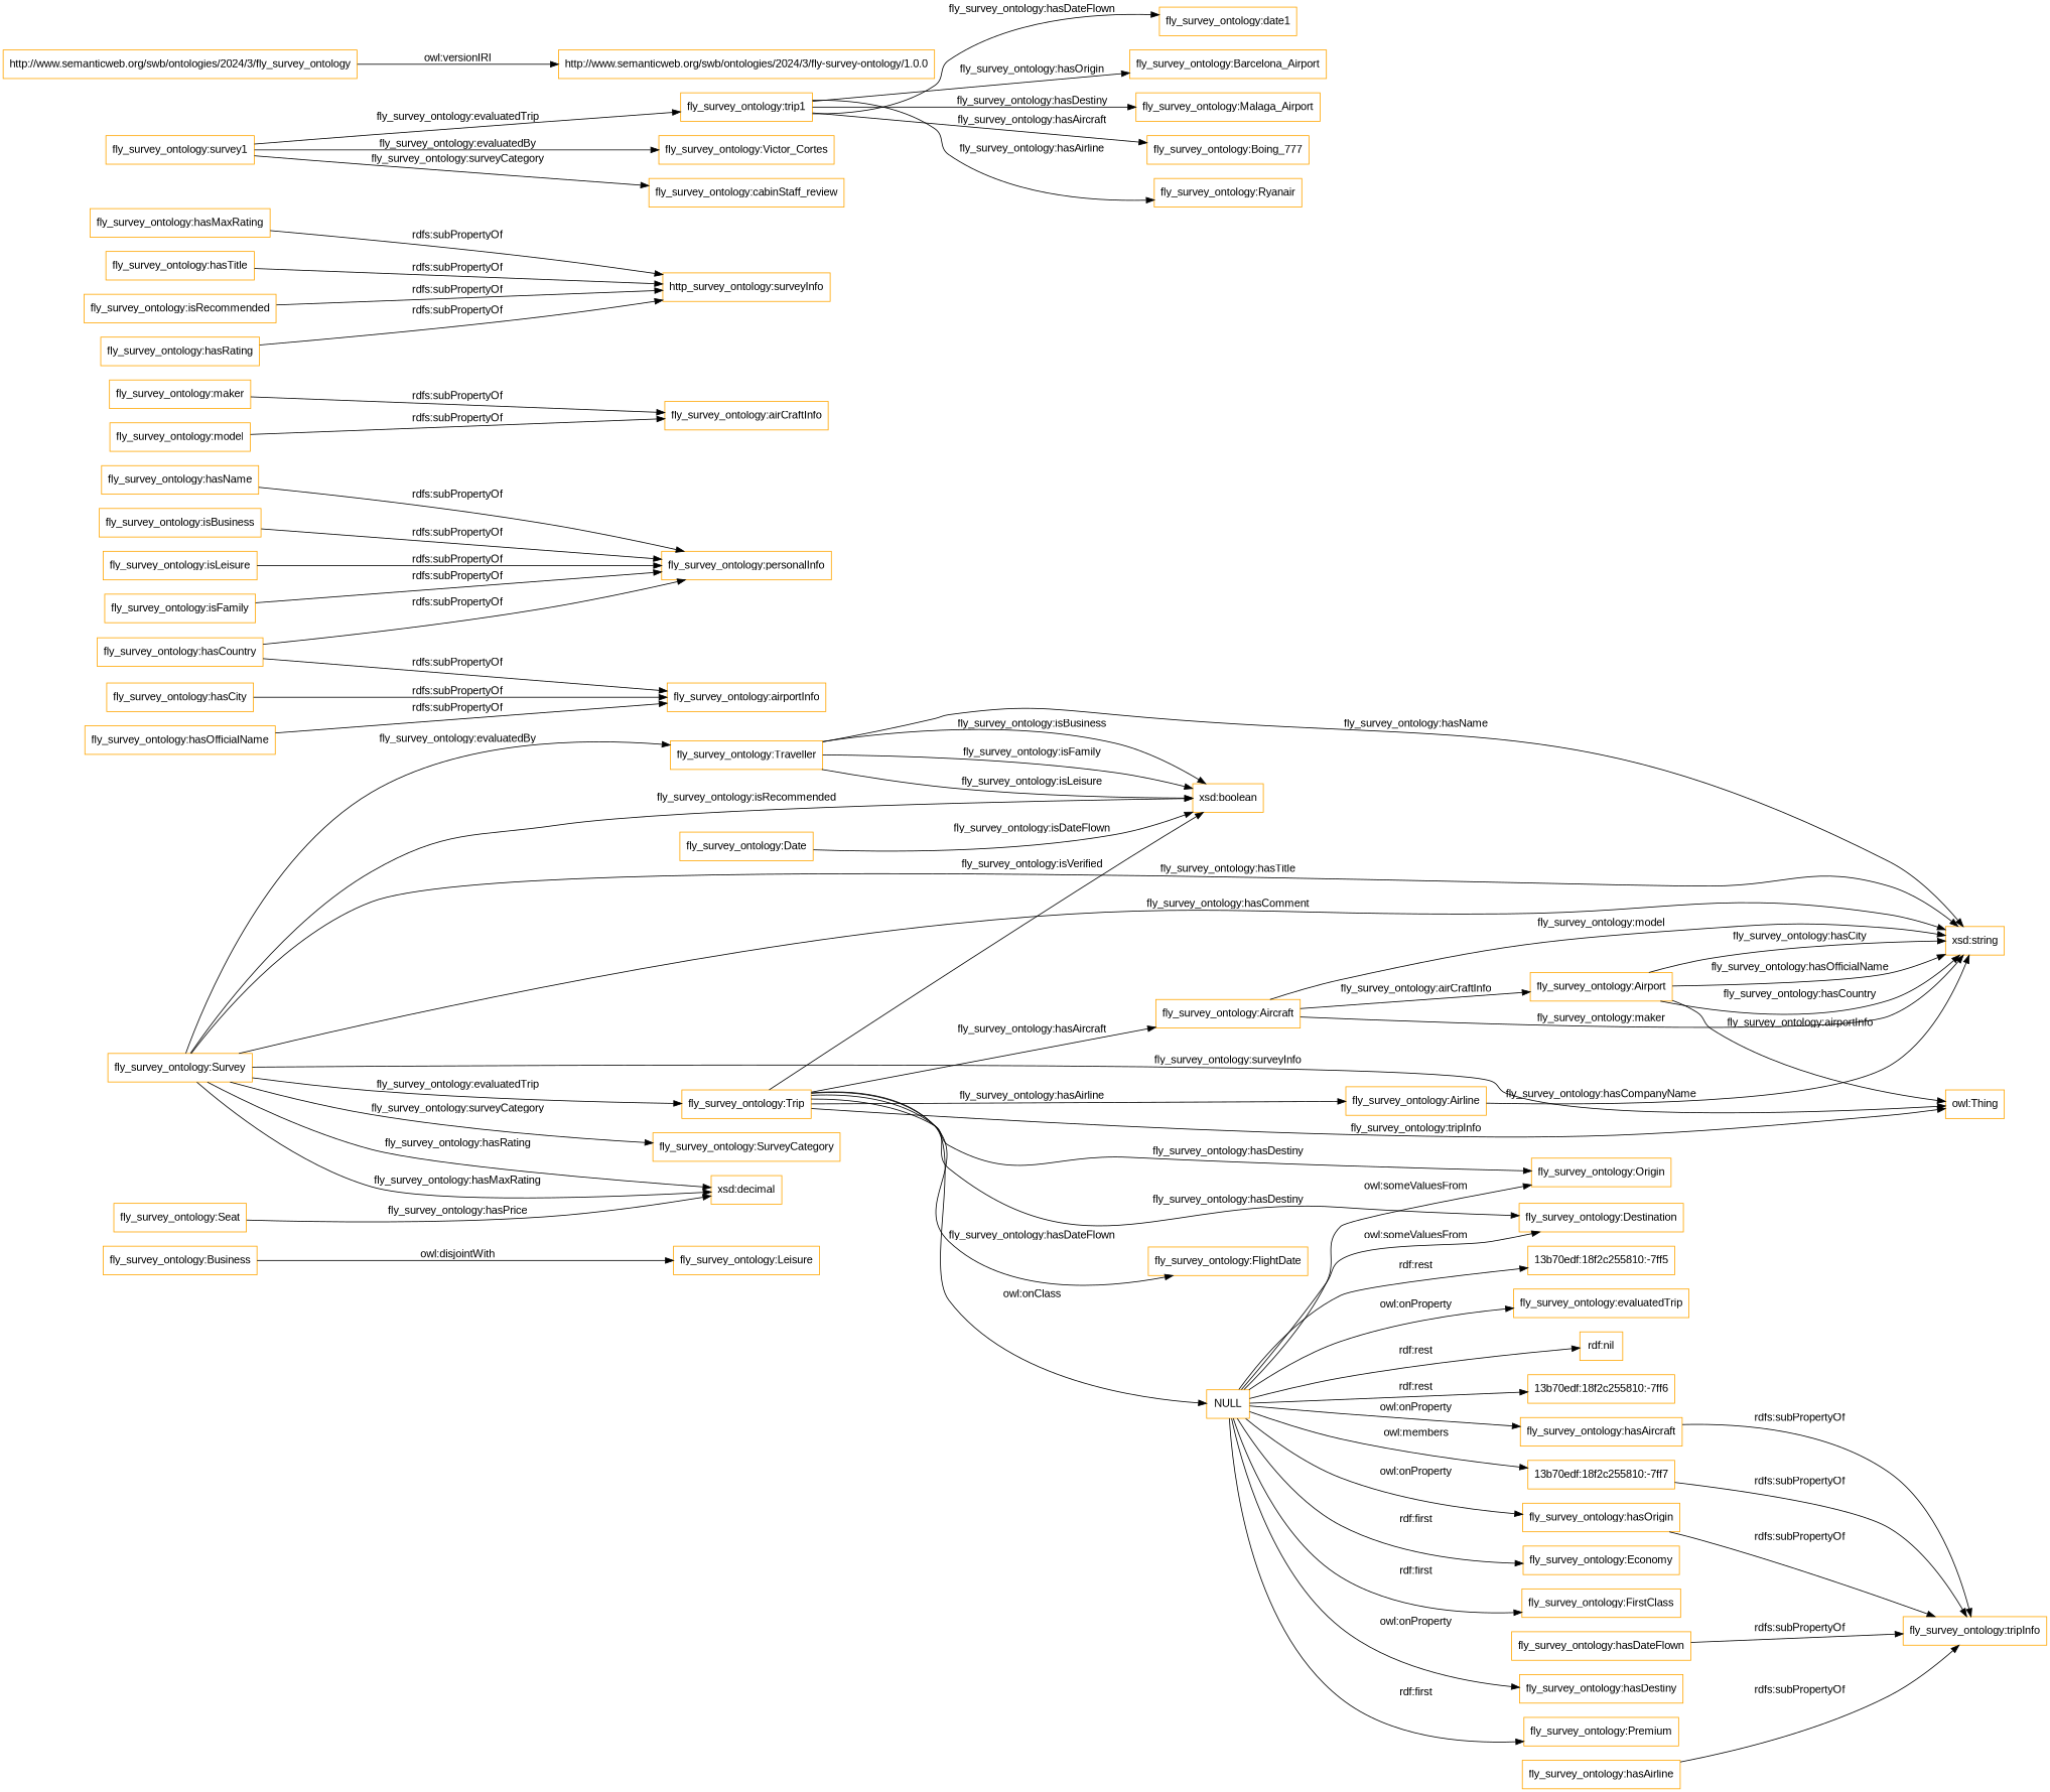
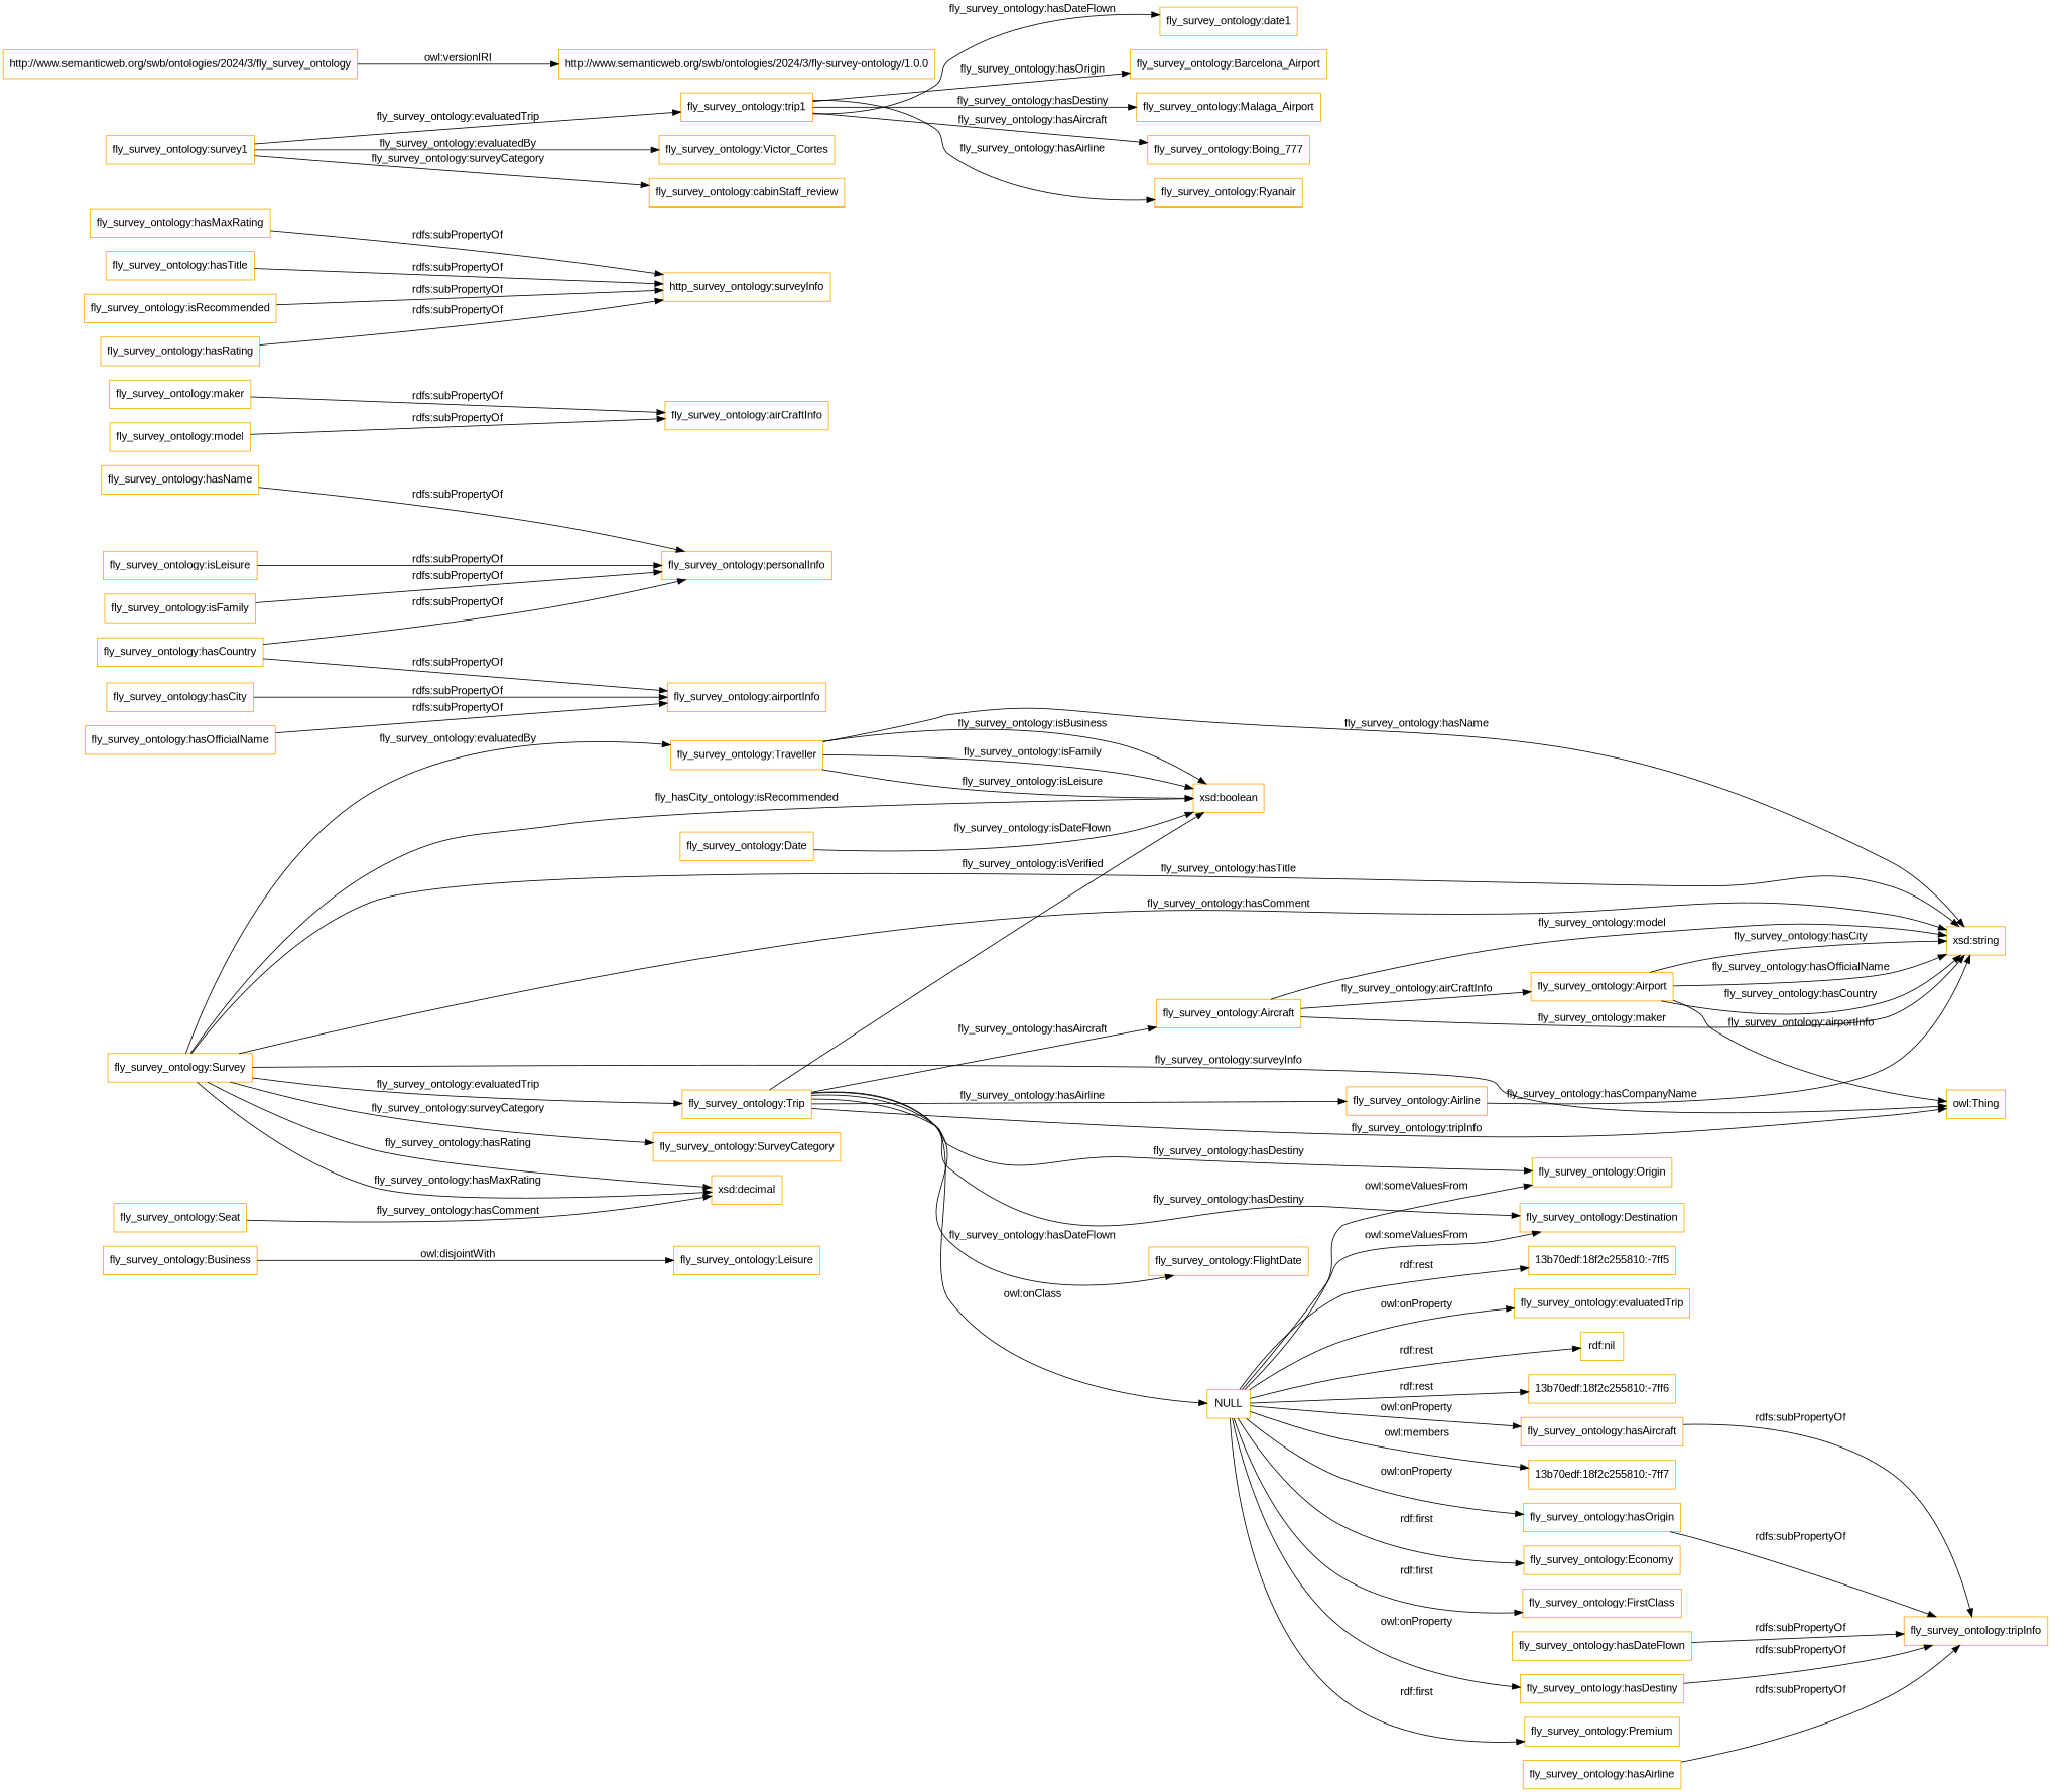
  digraph {
    fontname="Liberation Sans"
    rankdir=LR
    node [color=orange fontname="Liberation Sans" shape=rectangle]
    edge [fontname="Liberation Sans"]
    "fly_survey_ontology:Business"
    "fly_survey_ontology:Leisure"
    "fly_survey_ontology:Traveller"
    "xsd:boolean"
    "xsd:string"
    "fly_survey_ontology:Survey"
    "owl:Thing"
    "fly_survey_ontology:Trip"
    "fly_survey_ontology:SurveyCategory"
    "xsd:decimal"
    "fly_survey_ontology:Aircraft"
    "fly_survey_ontology:Origin"
    "fly_survey_ontology:FlightDate"
    "fly_survey_ontology:Destination"
    "fly_survey_ontology:Airline"
    NULL
    "fly_survey_ontology:Airport"
    "fly_survey_ontology:Seat"
    "fly_survey_ontology:Date"
    "fly_survey_ontology:hasName"
    "fly_survey_ontology:personalInfo"
-   "fly_survey_ontology:isBusiness"
    "fly_survey_ontology:hasOrigin"
    "fly_survey_ontology:tripInfo"
    "fly_survey_ontology:isLeisure"
    "fly_survey_ontology:maker"
    "fly_survey_ontology:airCraftInfo"
    "fly_survey_ontology:hasDestiny"
    "fly_survey_ontology:hasCity"
    "fly_survey_ontology:airportInfo"
    n31 [label="http_survey_ontology:surveyInfo"]
    "fly_survey_ontology:hasMaxRating"
    "fly_survey_ontology:hasAircraft"
    "fly_survey_ontology:isFamily"
    "fly_survey_ontology:model"
    "fly_survey_ontology:hasTitle"
    "fly_survey_ontology:isRecommended"
    "fly_survey_ontology:survey1"
    "fly_survey_ontology:trip1"
    "fly_survey_ontology:Victor_Cortes"
    "fly_survey_ontology:cabinStaff_review"
    "fly_survey_ontology:date1"
    "fly_survey_ontology:Barcelona_Airport"
    "fly_survey_ontology:Malaga_Airport"
    "fly_survey_ontology:Boing_777"
    "fly_survey_ontology:Ryanair"
    "fly_survey_ontology:hasOfficialName"
    "fly_survey_ontology:hasRating"
    "fly_survey_ontology:hasCountry"
    "fly_survey_ontology:hasDateFlown"
    "http://www.semanticweb.org/swb/ontologies/2024/3/fly_survey_ontology"
    "http://www.semanticweb.org/swb/ontologies/2024/3/fly-survey-ontology/1.0.0"
    "fly_survey_ontology:hasAirline"
    "fly_survey_ontology:Economy"
    "fly_survey_ontology:FirstClass"
    "fly_survey_ontology:Premium"
    "13b70edf:18f2c255810:-7ff7"
    "13b70edf:18f2c255810:-7ff5"
    "fly_survey_ontology:evaluatedTrip"
    "rdf:nil"
    "13b70edf:18f2c255810:-7ff6"
    "fly_survey_ontology:Business" -> "fly_survey_ontology:Leisure" [label="owl:disjointWith"]
    "fly_survey_ontology:Traveller" -> "xsd:boolean" [label="fly_survey_ontology:isFamily"]
    "fly_survey_ontology:Traveller" -> "xsd:boolean" [label="fly_survey_ontology:isLeisure"]
    "fly_survey_ontology:Traveller" -> "xsd:boolean" [label="fly_survey_ontology:isBusiness"]
    "fly_survey_ontology:Traveller" -> "xsd:string" [label="fly_survey_ontology:hasName"]
    "fly_survey_ontology:Survey" -> "fly_survey_ontology:Traveller" [label="fly_survey_ontology:evaluatedBy"]
-   "fly_survey_ontology:Survey" -> "xsd:boolean" [label="fly_survey_ontology:isRecommended"]
+   "fly_survey_ontology:Survey" -> "xsd:boolean" [label="fly_hasCity_ontology:isRecommended"]
    "fly_survey_ontology:Survey" -> "xsd:string" [label="fly_survey_ontology:hasTitle"]
    "fly_survey_ontology:Survey" -> "xsd:string" [label="fly_survey_ontology:hasComment"]
    "fly_survey_ontology:Survey" -> "owl:Thing" [label="fly_survey_ontology:surveyInfo"]
    "fly_survey_ontology:Survey" -> "fly_survey_ontology:Trip" [label="fly_survey_ontology:evaluatedTrip"]
    "fly_survey_ontology:Survey" -> "fly_survey_ontology:SurveyCategory" [label="fly_survey_ontology:surveyCategory"]
    "fly_survey_ontology:Survey" -> "xsd:decimal" [label="fly_survey_ontology:hasMaxRating"]
    "fly_survey_ontology:Survey" -> "xsd:decimal" [label="fly_survey_ontology:hasRating"]
    "fly_survey_ontology:Trip" -> "xsd:boolean" [label="fly_survey_ontology:isVerified"]
    "fly_survey_ontology:Trip" -> "owl:Thing" [label="fly_survey_ontology:tripInfo"]
    "fly_survey_ontology:Trip" -> "fly_survey_ontology:Aircraft" [label="fly_survey_ontology:hasAircraft"]
    "fly_survey_ontology:Trip" -> "fly_survey_ontology:Origin" [label="fly_survey_ontology:hasDestiny"]
    "fly_survey_ontology:Trip" -> "fly_survey_ontology:FlightDate" [label="fly_survey_ontology:hasDateFlown"]
    "fly_survey_ontology:Trip" -> "fly_survey_ontology:Destination" [label="fly_survey_ontology:hasDestiny"]
    "fly_survey_ontology:Trip" -> "fly_survey_ontology:Airline" [label="fly_survey_ontology:hasAirline"]
    "fly_survey_ontology:Trip" -> NULL [label="owl:onClass"]
    "fly_survey_ontology:Aircraft" -> "xsd:string" [label="fly_survey_ontology:maker"]
    "fly_survey_ontology:Aircraft" -> "xsd:string" [label="fly_survey_ontology:model"]
    "fly_survey_ontology:Aircraft" -> "fly_survey_ontology:Airport" [label="fly_survey_ontology:airCraftInfo"]
    "fly_survey_ontology:Airline" -> "xsd:string" [label="fly_survey_ontology:hasCompanyName"]
    NULL -> "fly_survey_ontology:Origin" [label="owl:someValuesFrom"]
    NULL -> "fly_survey_ontology:Destination" [label="owl:someValuesFrom"]
    NULL -> "fly_survey_ontology:hasOrigin" [label="owl:onProperty"]
    NULL -> "fly_survey_ontology:hasDestiny" [label="owl:onProperty"]
    NULL -> "fly_survey_ontology:hasAircraft" [label="owl:onProperty"]
    NULL -> "fly_survey_ontology:Economy" [label="rdf:first"]
    NULL -> "fly_survey_ontology:FirstClass" [label="rdf:first"]
    NULL -> "fly_survey_ontology:Premium" [label="rdf:first"]
    NULL -> "13b70edf:18f2c255810:-7ff7" [label="owl:members"]
    NULL -> "13b70edf:18f2c255810:-7ff5" [label="rdf:rest"]
    NULL -> "fly_survey_ontology:evaluatedTrip" [label="owl:onProperty"]
    NULL -> "rdf:nil" [label="rdf:rest"]
    NULL -> "13b70edf:18f2c255810:-7ff6" [label="rdf:rest"]
    "fly_survey_ontology:Airport" -> "xsd:string" [label="fly_survey_ontology:hasCountry"]
    "fly_survey_ontology:Airport" -> "xsd:string" [label="fly_survey_ontology:hasCity"]
    "fly_survey_ontology:Airport" -> "xsd:string" [label="fly_survey_ontology:hasOfficialName"]
    "fly_survey_ontology:Airport" -> "owl:Thing" [label="fly_survey_ontology:airportInfo"]
-   "fly_survey_ontology:Seat" -> "xsd:decimal" [label="fly_survey_ontology:hasPrice"]
+   "fly_survey_ontology:Seat" -> "xsd:decimal" [label="fly_survey_ontology:hasComment"]
    "fly_survey_ontology:Date" -> "xsd:boolean" [label="fly_survey_ontology:isDateFlown"]
    "fly_survey_ontology:hasName" -> "fly_survey_ontology:personalInfo" [label="rdfs:subPropertyOf"]
-   "fly_survey_ontology:isBusiness" -> "fly_survey_ontology:personalInfo" [label="rdfs:subPropertyOf"]
    "fly_survey_ontology:hasOrigin" -> "fly_survey_ontology:tripInfo" [label="rdfs:subPropertyOf"]
    "fly_survey_ontology:isLeisure" -> "fly_survey_ontology:personalInfo" [label="rdfs:subPropertyOf"]
    "fly_survey_ontology:maker" -> "fly_survey_ontology:airCraftInfo" [label="rdfs:subPropertyOf"]
-   "13b70edf:18f2c255810:-7ff7" -> "fly_survey_ontology:tripInfo" [label="rdfs:subPropertyOf"]
+   "fly_survey_ontology:hasDestiny" -> "fly_survey_ontology:tripInfo" [label="rdfs:subPropertyOf"]
    "fly_survey_ontology:hasCity" -> "fly_survey_ontology:airportInfo" [label="rdfs:subPropertyOf"]
    "fly_survey_ontology:hasMaxRating" -> n31 [label="rdfs:subPropertyOf"]
    "fly_survey_ontology:hasAircraft" -> "fly_survey_ontology:tripInfo" [label="rdfs:subPropertyOf"]
    "fly_survey_ontology:isFamily" -> "fly_survey_ontology:personalInfo" [label="rdfs:subPropertyOf"]
    "fly_survey_ontology:model" -> "fly_survey_ontology:airCraftInfo" [label="rdfs:subPropertyOf"]
    "fly_survey_ontology:hasTitle" -> n31 [label="rdfs:subPropertyOf"]
    "fly_survey_ontology:isRecommended" -> n31 [label="rdfs:subPropertyOf"]
    "fly_survey_ontology:survey1" -> "fly_survey_ontology:trip1" [label="fly_survey_ontology:evaluatedTrip"]
    "fly_survey_ontology:survey1" -> "fly_survey_ontology:Victor_Cortes" [label="fly_survey_ontology:evaluatedBy"]
    "fly_survey_ontology:survey1" -> "fly_survey_ontology:cabinStaff_review" [label="fly_survey_ontology:surveyCategory"]
    "fly_survey_ontology:trip1" -> "fly_survey_ontology:date1" [label="fly_survey_ontology:hasDateFlown"]
    "fly_survey_ontology:trip1" -> "fly_survey_ontology:Barcelona_Airport" [label="fly_survey_ontology:hasOrigin"]
    "fly_survey_ontology:trip1" -> "fly_survey_ontology:Malaga_Airport" [label="fly_survey_ontology:hasDestiny"]
    "fly_survey_ontology:trip1" -> "fly_survey_ontology:Boing_777" [label="fly_survey_ontology:hasAircraft"]
    "fly_survey_ontology:trip1" -> "fly_survey_ontology:Ryanair" [label="fly_survey_ontology:hasAirline"]
    "fly_survey_ontology:hasOfficialName" -> "fly_survey_ontology:airportInfo" [label="rdfs:subPropertyOf"]
    "fly_survey_ontology:hasRating" -> n31 [label="rdfs:subPropertyOf"]
    "fly_survey_ontology:hasCountry" -> "fly_survey_ontology:personalInfo" [label="rdfs:subPropertyOf"]
    "fly_survey_ontology:hasCountry" -> "fly_survey_ontology:airportInfo" [label="rdfs:subPropertyOf"]
    "fly_survey_ontology:hasDateFlown" -> "fly_survey_ontology:tripInfo" [label="rdfs:subPropertyOf"]
    "http://www.semanticweb.org/swb/ontologies/2024/3/fly_survey_ontology" -> "http://www.semanticweb.org/swb/ontologies/2024/3/fly-survey-ontology/1.0.0" [label="owl:versionIRI"]
    "fly_survey_ontology:hasAirline" -> "fly_survey_ontology:tripInfo" [label="rdfs:subPropertyOf"]
  }
